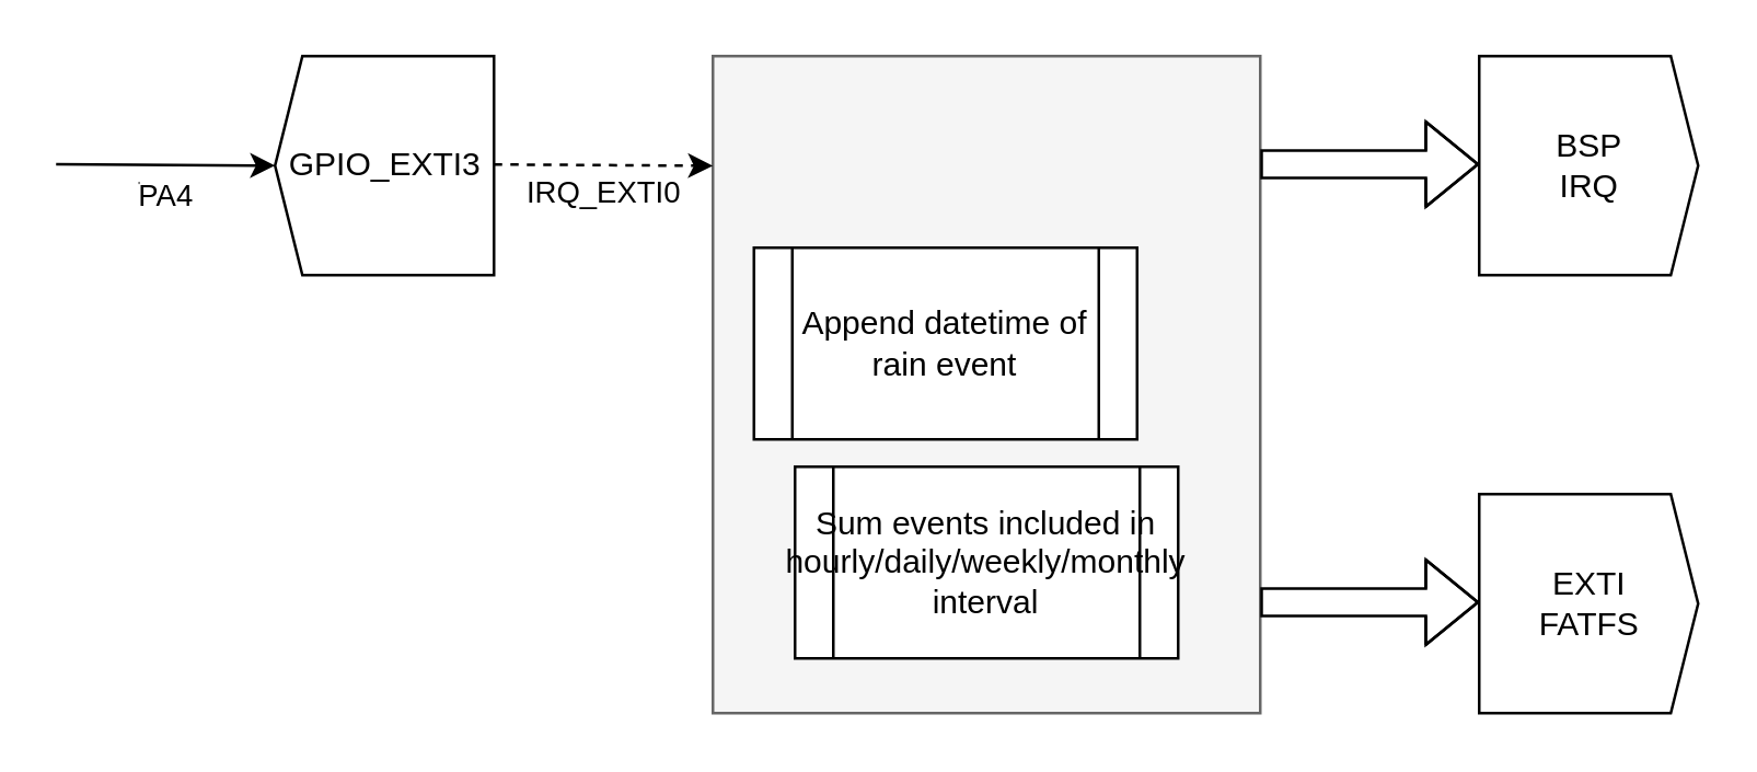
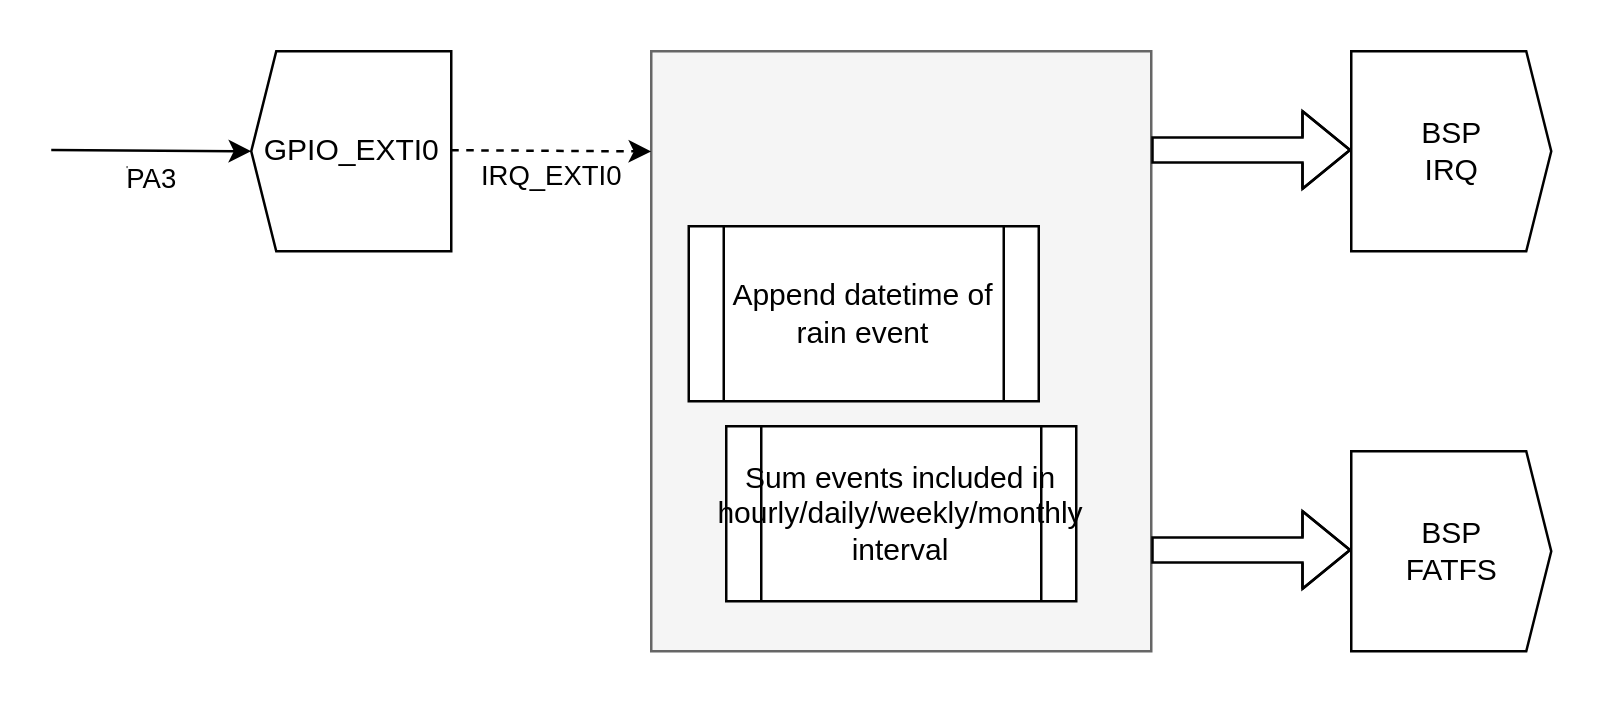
  <mxCell id="0" />
  <mxCell id="1" parent="0" />
  <mxCell id="2" value="" style="rounded=0;whiteSpace=wrap;html=1;fillColor=#f5f5f5;strokeColor=#666666;fontColor=#333333;" vertex="1" parent="1"><mxGeometry x="260" y="20" width="200" height="240" as="geometry" /></mxCell>
  <mxCell id="3" value="" style="endArrow=classic;html=1;rounded=0;entryX=0.5;entryY=1;entryDx=0;entryDy=0;" edge="1" parent="1"><mxGeometry width="50" height="50" relative="1" as="geometry"><mxPoint x="20" y="59.5" as="sourcePoint" /><mxPoint x="100" y="60" as="targetPoint" /></mxGeometry></mxCell>
  <mxCell id="4" value="Text" style="edgeLabel;html=1;align=center;verticalAlign=middle;resizable=0;points=[];fontFamily=Helvetica;" connectable="0" vertex="1" parent="3"><mxGeometry x="0.334" y="-1" relative="1" as="geometry"><mxPoint x="-13" y="9" as="offset" /></mxGeometry></mxCell>
- <mxCell id="5" value="GPIO_EXTI3" style="html=1;shadow=0;dashed=0;align=center;verticalAlign=middle;shape=mxgraph.arrows2.arrow;dy=0;dx=10;notch=0;fontFamily=Helvetica;direction=west;" vertex="1" parent="1"><mxGeometry x="100" y="20" width="80" height="80" as="geometry" /></mxCell>
- <mxCell id="6" value="PA4" style="edgeLabel;html=1;align=center;verticalAlign=middle;resizable=0;points=[];fontFamily=Helvetica;absoluteArcSize=0;" connectable="0" vertex="1" parent="1"><mxGeometry x="59.996" y="70" as="geometry" /></mxCell>
+ <mxCell id="5" value="GPIO_EXTI0" style="html=1;shadow=0;dashed=0;align=center;verticalAlign=middle;shape=mxgraph.arrows2.arrow;dy=0;dx=10;notch=0;fontFamily=Helvetica;direction=west;" vertex="1" parent="1"><mxGeometry x="100" y="20" width="80" height="80" as="geometry" /></mxCell>
+ <mxCell id="6" value="PA3" style="edgeLabel;html=1;align=center;verticalAlign=middle;resizable=0;points=[];fontFamily=Helvetica;absoluteArcSize=0;" connectable="0" vertex="1" parent="1"><mxGeometry x="59.996" y="70" as="geometry" /></mxCell>
  <mxCell id="7" value="" style="endArrow=classic;html=1;rounded=0;entryX=0.5;entryY=1;entryDx=0;entryDy=0;dashed=1;" edge="1" parent="1"><mxGeometry width="50" height="50" relative="1" as="geometry"><mxPoint x="180" y="59.58" as="sourcePoint" /><mxPoint x="260" y="60.08" as="targetPoint" /></mxGeometry></mxCell>
  <mxCell id="8" value="IRQ_EXTI0" style="edgeLabel;html=1;align=center;verticalAlign=middle;resizable=0;points=[];fontFamily=Helvetica;" connectable="0" vertex="1" parent="7"><mxGeometry x="0.4" y="-2" relative="1" as="geometry"><mxPoint x="-16" y="8" as="offset" /></mxGeometry></mxCell>
  <mxCell id="9" value="Append datetime of rain event" style="shape=process;whiteSpace=wrap;html=1;backgroundOutline=1;fontFamily=Helvetica;" vertex="1" parent="1"><mxGeometry x="275" y="90" width="140" height="70" as="geometry" /></mxCell>
  <mxCell id="10" value="Sum events included in hourly/daily/weekly/monthly interval" style="shape=process;whiteSpace=wrap;html=1;backgroundOutline=1;fontFamily=Helvetica;" vertex="1" parent="1"><mxGeometry x="290" y="170" width="140" height="70" as="geometry" /></mxCell>
- <mxCell id="11" value="&lt;div&gt;EXTI &lt;br&gt;&lt;/div&gt;&lt;div&gt;FATFS&lt;/div&gt;" style="html=1;shadow=0;dashed=0;align=center;verticalAlign=middle;shape=mxgraph.arrows2.arrow;dy=0;dx=10;notch=0;fontFamily=Helvetica;direction=east;" vertex="1" parent="1"><mxGeometry x="540" y="180" width="80" height="80" as="geometry" /></mxCell>
+ <mxCell id="11" value="&lt;div&gt;BSP &lt;br&gt;&lt;/div&gt;&lt;div&gt;FATFS&lt;/div&gt;" style="html=1;shadow=0;dashed=0;align=center;verticalAlign=middle;shape=mxgraph.arrows2.arrow;dy=0;dx=10;notch=0;fontFamily=Helvetica;direction=east;" vertex="1" parent="1"><mxGeometry x="540" y="180" width="80" height="80" as="geometry" /></mxCell>
  <mxCell id="12" value="" style="shape=flexArrow;endArrow=classic;html=1;rounded=0;" edge="1" parent="1"><mxGeometry width="50" height="50" relative="1" as="geometry"><mxPoint x="460" y="219.5" as="sourcePoint" /><mxPoint x="540" y="219.5" as="targetPoint" /><Array as="points"><mxPoint x="470" y="219.5" /></Array></mxGeometry></mxCell>
  <mxCell id="13" value="&lt;div&gt;BSP &lt;br&gt;&lt;/div&gt;&lt;div&gt;IRQ&lt;/div&gt;" style="html=1;shadow=0;dashed=0;align=center;verticalAlign=middle;shape=mxgraph.arrows2.arrow;dy=0;dx=10;notch=0;fontFamily=Helvetica;direction=east;" vertex="1" parent="1"><mxGeometry x="540" y="20" width="80" height="80" as="geometry" /></mxCell>
  <mxCell id="14" value="" style="shape=flexArrow;endArrow=classic;html=1;rounded=0;" edge="1" parent="1"><mxGeometry width="50" height="50" relative="1" as="geometry"><mxPoint x="460" y="59.5" as="sourcePoint" /><mxPoint x="540" y="59.5" as="targetPoint" /><Array as="points"><mxPoint x="470" y="59.5" /></Array></mxGeometry></mxCell>
